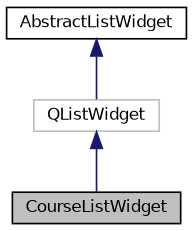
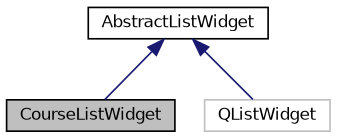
  digraph {
    node [color=black fillcolor=white fontname=Helvetica fontsize=10 shape=record style=filled]
    edge [color=midnightblue dir=back fontname=Helvetica fontsize=10 labelfontname=Helvetica labelfontsize=10 style=solid]
    n1 [fillcolor=grey75 fontcolor=black height=0.2 label=CourseListWidget width=0.4]
    n2 [height=0.2 label=AbstractListWidget width=0.4]
    n3 [color=grey75 height=0.2 label=QListWidget width=0.4]
-   n3 -> n1
+   n2 -> n1
    n2 -> n3
  }
